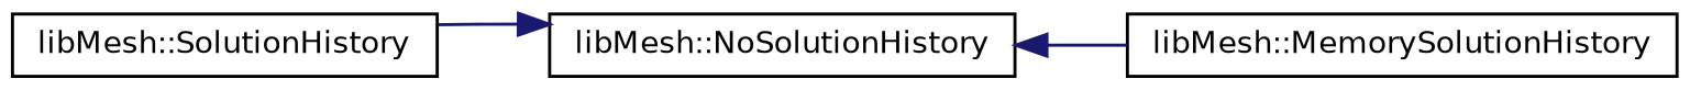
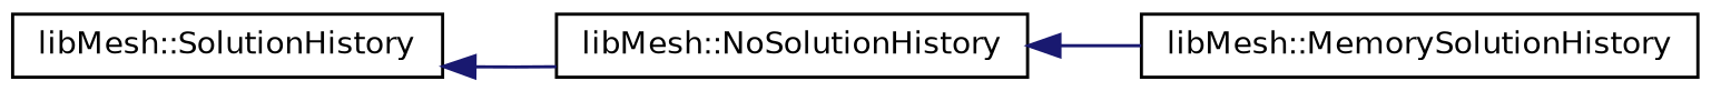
  digraph {
    rankdir=LR
    node [color=black fillcolor=white fontname=Helvetica fontsize=10 shape=record style=filled]
    edge [color=midnightblue dir=back fontname=Helvetica fontsize=10 labelfontname=Helvetica labelfontsize=10 style=solid]
    n1 [height=0.2 label="libMesh::SolutionHistory" width=0.4]
    n2 [height=0.2 label="libMesh::NoSolutionHistory" width=0.4]
    n3 [height=0.2 label="libMesh::MemorySolutionHistory" width=0.4]
-   n2 -> n1
+   n1 -> n2
    n2 -> n3
  }
